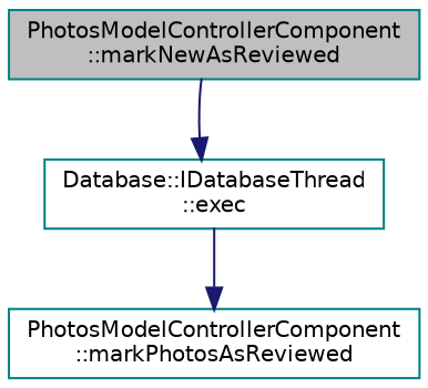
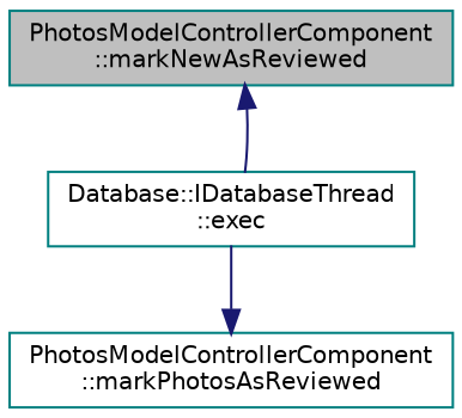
  digraph {
    fontname="DejaVu Sans"
    rankdir=TB
    node [color=teal fillcolor=white fontname="DejaVu Sans" fontsize=10 shape=record style=filled]
    edge [color=midnightblue fontname="DejaVu Sans" fontsize=10 labelfontname=Helvetica labelfontsize=10 style=solid]
    n1 [fillcolor=grey75 fontcolor=black height=0.2 label="PhotosModelControllerComponent\l::markNewAsReviewed" width=0.4]
    n2 [height=0.2 label="Database::IDatabaseThread\l::exec" width=0.4]
    n3 [height=0.2 label="PhotosModelControllerComponent\l::markPhotosAsReviewed" width=0.4]
-   n1 -> n2
+   n2 -> n1
    n2 -> n3
  }
